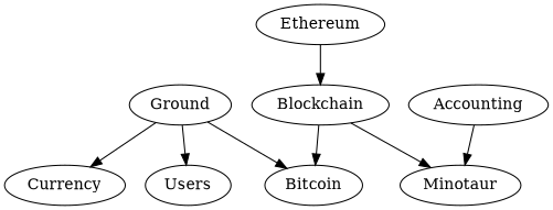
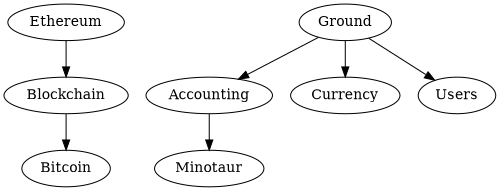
  digraph {
    Blockchain
    Bitcoin
    Minotaur
    Ethereum
    Ground
    Accounting
    Currency
    Users
    Blockchain -> Bitcoin
-   Blockchain -> Minotaur
    Ethereum -> Blockchain
-   Ground -> Bitcoin
+   Ground -> Accounting
    Ground -> Currency
    Ground -> Users
    Accounting -> Minotaur
  }
